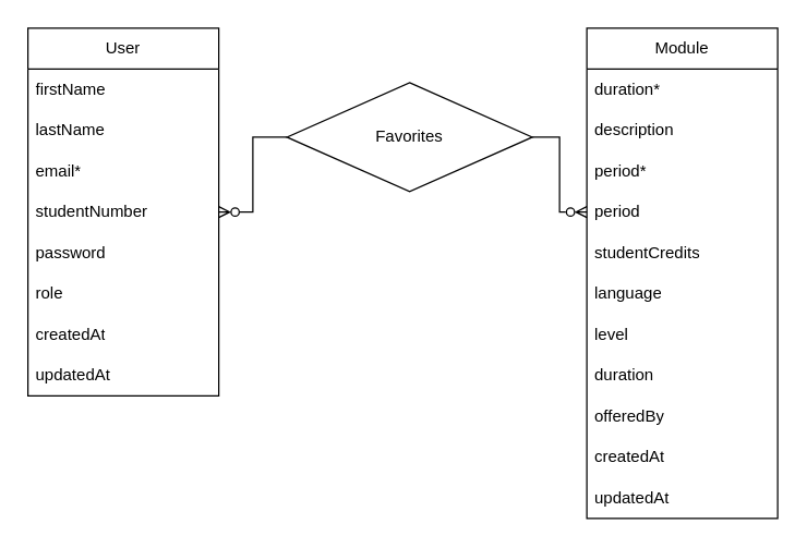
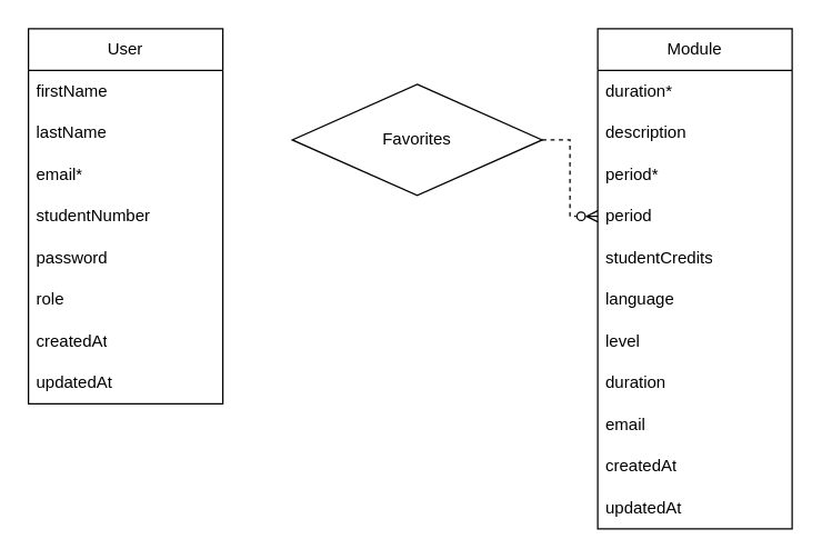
  <mxCell id="0" />
  <mxCell id="1" parent="0" />
  <mxCell id="2" value="User" style="swimlane;fontStyle=0;childLayout=stackLayout;horizontal=1;startSize=30;horizontalStack=0;resizeParent=1;resizeParentMax=0;resizeLast=0;collapsible=1;marginBottom=0;whiteSpace=wrap;html=1;" parent="1" vertex="1"><mxGeometry x="20" y="20" width="140" height="270" as="geometry" /></mxCell>
  <mxCell id="3" value="firstName" style="text;strokeColor=none;fillColor=none;align=left;verticalAlign=middle;spacingLeft=4;spacingRight=4;overflow=hidden;points=[[0,0.5],[1,0.5]];portConstraint=eastwest;rotatable=0;whiteSpace=wrap;html=1;" parent="2" vertex="1"><mxGeometry y="30" width="140" height="30" as="geometry" /></mxCell>
  <mxCell id="4" value="lastName" style="text;strokeColor=none;fillColor=none;align=left;verticalAlign=middle;spacingLeft=4;spacingRight=4;overflow=hidden;points=[[0,0.5],[1,0.5]];portConstraint=eastwest;rotatable=0;whiteSpace=wrap;html=1;" parent="2" vertex="1"><mxGeometry y="60" width="140" height="30" as="geometry" /></mxCell>
  <mxCell id="5" value="email*" style="text;strokeColor=none;fillColor=none;align=left;verticalAlign=middle;spacingLeft=4;spacingRight=4;overflow=hidden;points=[[0,0.5],[1,0.5]];portConstraint=eastwest;rotatable=0;whiteSpace=wrap;html=1;" parent="2" vertex="1"><mxGeometry y="90" width="140" height="30" as="geometry" /></mxCell>
  <mxCell id="6" value="studentNumber" style="text;strokeColor=none;fillColor=none;align=left;verticalAlign=middle;spacingLeft=4;spacingRight=4;overflow=hidden;points=[[0,0.5],[1,0.5]];portConstraint=eastwest;rotatable=0;whiteSpace=wrap;html=1;" parent="2" vertex="1"><mxGeometry y="120" width="140" height="30" as="geometry" /></mxCell>
  <mxCell id="7" value="password" style="text;strokeColor=none;fillColor=none;align=left;verticalAlign=middle;spacingLeft=4;spacingRight=4;overflow=hidden;points=[[0,0.5],[1,0.5]];portConstraint=eastwest;rotatable=0;whiteSpace=wrap;html=1;" parent="2" vertex="1"><mxGeometry y="150" width="140" height="30" as="geometry" /></mxCell>
  <mxCell id="8" value="role" style="text;strokeColor=none;fillColor=none;align=left;verticalAlign=middle;spacingLeft=4;spacingRight=4;overflow=hidden;points=[[0,0.5],[1,0.5]];portConstraint=eastwest;rotatable=0;whiteSpace=wrap;html=1;" parent="2" vertex="1"><mxGeometry y="180" width="140" height="30" as="geometry" /></mxCell>
  <mxCell id="9" value="createdAt" style="text;strokeColor=none;fillColor=none;align=left;verticalAlign=middle;spacingLeft=4;spacingRight=4;overflow=hidden;points=[[0,0.5],[1,0.5]];portConstraint=eastwest;rotatable=0;whiteSpace=wrap;html=1;" parent="2" vertex="1"><mxGeometry y="210" width="140" height="30" as="geometry" /></mxCell>
  <mxCell id="10" value="updatedAt" style="text;strokeColor=none;fillColor=none;align=left;verticalAlign=middle;spacingLeft=4;spacingRight=4;overflow=hidden;points=[[0,0.5],[1,0.5]];portConstraint=eastwest;rotatable=0;whiteSpace=wrap;html=1;" parent="2" vertex="1"><mxGeometry y="240" width="140" height="30" as="geometry" /></mxCell>
  <mxCell id="11" value="Module" style="swimlane;fontStyle=0;childLayout=stackLayout;horizontal=1;startSize=30;horizontalStack=0;resizeParent=1;resizeParentMax=0;resizeLast=0;collapsible=1;marginBottom=0;whiteSpace=wrap;html=1;" parent="1" vertex="1"><mxGeometry x="430" y="20" width="140" height="360" as="geometry" /></mxCell>
  <mxCell id="12" value="duration*" style="text;strokeColor=none;fillColor=none;align=left;verticalAlign=middle;spacingLeft=4;spacingRight=4;overflow=hidden;points=[[0,0.5],[1,0.5]];portConstraint=eastwest;rotatable=0;whiteSpace=wrap;html=1;" parent="11" vertex="1"><mxGeometry y="30" width="140" height="30" as="geometry" /></mxCell>
  <mxCell id="13" value="description" style="text;strokeColor=none;fillColor=none;align=left;verticalAlign=middle;spacingLeft=4;spacingRight=4;overflow=hidden;points=[[0,0.5],[1,0.5]];portConstraint=eastwest;rotatable=0;whiteSpace=wrap;html=1;" parent="11" vertex="1"><mxGeometry y="60" width="140" height="30" as="geometry" /></mxCell>
  <mxCell id="14" value="period*" style="text;strokeColor=none;fillColor=none;align=left;verticalAlign=middle;spacingLeft=4;spacingRight=4;overflow=hidden;points=[[0,0.5],[1,0.5]];portConstraint=eastwest;rotatable=0;whiteSpace=wrap;html=1;" parent="11" vertex="1"><mxGeometry y="90" width="140" height="30" as="geometry" /></mxCell>
  <mxCell id="15" value="period" style="text;strokeColor=none;fillColor=none;align=left;verticalAlign=middle;spacingLeft=4;spacingRight=4;overflow=hidden;points=[[0,0.5],[1,0.5]];portConstraint=eastwest;rotatable=0;whiteSpace=wrap;html=1;" parent="11" vertex="1"><mxGeometry y="120" width="140" height="30" as="geometry" /></mxCell>
  <mxCell id="16" value="studentCredits" style="text;strokeColor=none;fillColor=none;align=left;verticalAlign=middle;spacingLeft=4;spacingRight=4;overflow=hidden;points=[[0,0.5],[1,0.5]];portConstraint=eastwest;rotatable=0;whiteSpace=wrap;html=1;" parent="11" vertex="1"><mxGeometry y="150" width="140" height="30" as="geometry" /></mxCell>
  <mxCell id="17" value="language" style="text;strokeColor=none;fillColor=none;align=left;verticalAlign=middle;spacingLeft=4;spacingRight=4;overflow=hidden;points=[[0,0.5],[1,0.5]];portConstraint=eastwest;rotatable=0;whiteSpace=wrap;html=1;" parent="11" vertex="1"><mxGeometry y="180" width="140" height="30" as="geometry" /></mxCell>
  <mxCell id="18" value="level" style="text;strokeColor=none;fillColor=none;align=left;verticalAlign=middle;spacingLeft=4;spacingRight=4;overflow=hidden;points=[[0,0.5],[1,0.5]];portConstraint=eastwest;rotatable=0;whiteSpace=wrap;html=1;" parent="11" vertex="1"><mxGeometry y="210" width="140" height="30" as="geometry" /></mxCell>
  <mxCell id="19" value="duration" style="text;strokeColor=none;fillColor=none;align=left;verticalAlign=middle;spacingLeft=4;spacingRight=4;overflow=hidden;points=[[0,0.5],[1,0.5]];portConstraint=eastwest;rotatable=0;whiteSpace=wrap;html=1;" parent="11" vertex="1"><mxGeometry y="240" width="140" height="30" as="geometry" /></mxCell>
- <mxCell id="20" value="offeredBy" style="text;strokeColor=none;fillColor=none;align=left;verticalAlign=middle;spacingLeft=4;spacingRight=4;overflow=hidden;points=[[0,0.5],[1,0.5]];portConstraint=eastwest;rotatable=0;whiteSpace=wrap;html=1;" parent="11" vertex="1"><mxGeometry y="270" width="140" height="30" as="geometry" /></mxCell>
+ <mxCell id="20" value="email" style="text;strokeColor=none;fillColor=none;align=left;verticalAlign=middle;spacingLeft=4;spacingRight=4;overflow=hidden;points=[[0,0.5],[1,0.5]];portConstraint=eastwest;rotatable=0;whiteSpace=wrap;html=1;" parent="11" vertex="1"><mxGeometry y="270" width="140" height="30" as="geometry" /></mxCell>
  <mxCell id="21" value="createdAt" style="text;strokeColor=none;fillColor=none;align=left;verticalAlign=middle;spacingLeft=4;spacingRight=4;overflow=hidden;points=[[0,0.5],[1,0.5]];portConstraint=eastwest;rotatable=0;whiteSpace=wrap;html=1;" parent="11" vertex="1"><mxGeometry y="300" width="140" height="30" as="geometry" /></mxCell>
  <mxCell id="22" value="updatedAt" style="text;strokeColor=none;fillColor=none;align=left;verticalAlign=middle;spacingLeft=4;spacingRight=4;overflow=hidden;points=[[0,0.5],[1,0.5]];portConstraint=eastwest;rotatable=0;whiteSpace=wrap;html=1;" parent="11" vertex="1"><mxGeometry y="330" width="140" height="30" as="geometry" /></mxCell>
- <mxCell id="23" style="edgeStyle=orthogonalEdgeStyle;rounded=0;orthogonalLoop=1;jettySize=auto;html=1;entryX=0;entryY=0.5;entryDx=0;entryDy=0;endArrow=ERzeroToMany;endFill=0;" parent="1" source="25" target="15" edge="1"><mxGeometry relative="1" as="geometry" /></mxCell>
- <mxCell id="24" style="edgeStyle=orthogonalEdgeStyle;rounded=0;orthogonalLoop=1;jettySize=auto;html=1;entryX=1;entryY=0.5;entryDx=0;entryDy=0;endArrow=ERzeroToMany;endFill=0;" parent="1" source="25" target="6" edge="1"><mxGeometry relative="1" as="geometry" /></mxCell>
+ <mxCell id="23" style="edgeStyle=orthogonalEdgeStyle;rounded=0;orthogonalLoop=1;jettySize=auto;html=1;entryX=0;entryY=0.5;entryDx=0;entryDy=0;endArrow=ERzeroToMany;endFill=0;dashed=1;" parent="1" source="25" target="15" edge="1"><mxGeometry relative="1" as="geometry" /></mxCell>
  <mxCell id="25" value="Favorites" style="rhombus;whiteSpace=wrap;html=1;" parent="1" vertex="1"><mxGeometry x="210" y="60" width="180" height="80" as="geometry" /></mxCell>
